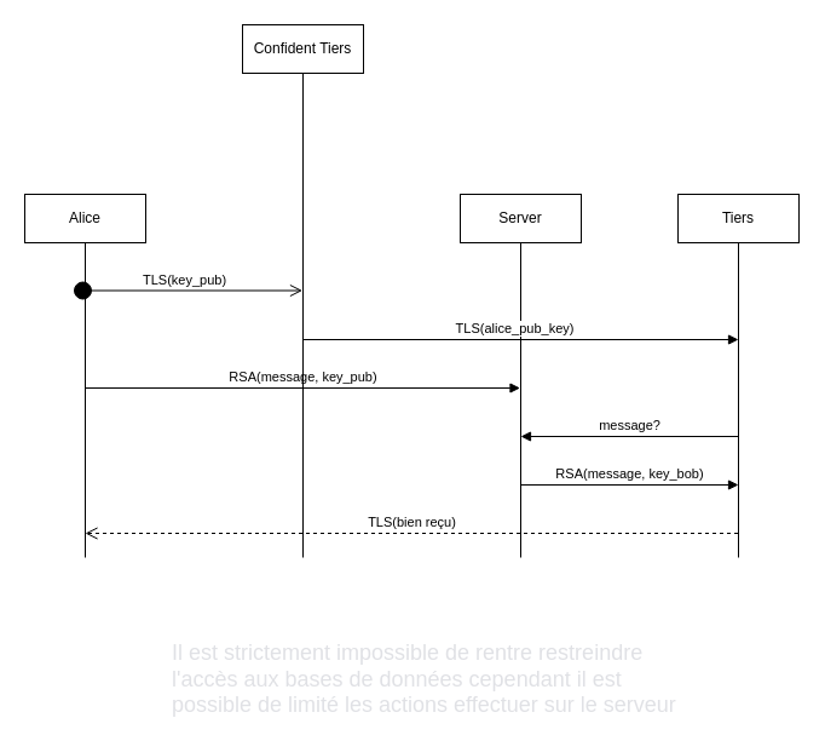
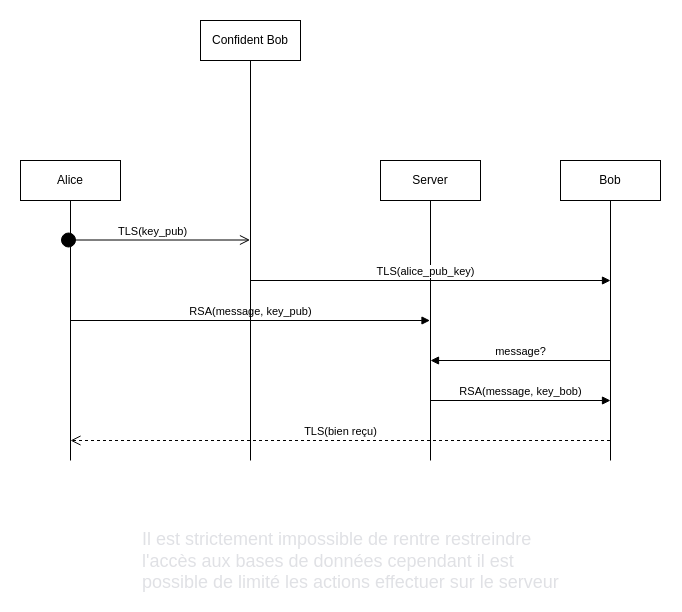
  <mxCell id="0" />
  <mxCell id="1" parent="0" />
  <mxCell id="2" value="TLS(bien reçu)" style="html=1;verticalAlign=bottom;endArrow=open;dashed=1;endSize=8;" parent="1" source="5" edge="1"><mxGeometry relative="1" as="geometry"><mxPoint x="670" y="440" as="sourcePoint" /><mxPoint x="70" y="440" as="targetPoint" /></mxGeometry></mxCell>
  <mxCell id="3" value="Server" style="shape=umlLifeline;perimeter=lifelinePerimeter;whiteSpace=wrap;html=1;container=1;collapsible=0;recursiveResize=0;outlineConnect=0;lifelineDashed=0;" parent="1" vertex="1"><mxGeometry x="380" y="160" width="100" height="300" as="geometry" /></mxCell>
  <mxCell id="4" value="Alice" style="shape=umlLifeline;perimeter=lifelinePerimeter;whiteSpace=wrap;html=1;container=1;collapsible=0;recursiveResize=0;outlineConnect=0;lifelineDashed=0;" parent="1" vertex="1"><mxGeometry x="20" y="160" width="100" height="300" as="geometry" /></mxCell>
- <mxCell id="5" value="Tiers" style="shape=umlLifeline;perimeter=lifelinePerimeter;whiteSpace=wrap;html=1;container=1;collapsible=0;recursiveResize=0;outlineConnect=0;lifelineDashed=0;" parent="1" vertex="1"><mxGeometry x="560" y="160" width="100" height="300" as="geometry" /></mxCell>
+ <mxCell id="5" value="Bob" style="shape=umlLifeline;perimeter=lifelinePerimeter;whiteSpace=wrap;html=1;container=1;collapsible=0;recursiveResize=0;outlineConnect=0;lifelineDashed=0;" parent="1" vertex="1"><mxGeometry x="560" y="160" width="100" height="300" as="geometry" /></mxCell>
  <mxCell id="6" value="message?" style="html=1;verticalAlign=bottom;endArrow=block;" parent="5" edge="1"><mxGeometry x="-0.002" width="80" relative="1" as="geometry"><mxPoint x="50" y="200" as="sourcePoint" /><mxPoint x="-130" y="200" as="targetPoint" /><mxPoint as="offset" /></mxGeometry></mxCell>
  <mxCell id="7" value="TLS(key_pub)" style="html=1;verticalAlign=bottom;startArrow=circle;startFill=1;endArrow=open;startSize=6;endSize=8;" parent="1" target="11" edge="1"><mxGeometry x="-0.029" width="80" relative="1" as="geometry"><mxPoint x="60" y="239.5" as="sourcePoint" /><mxPoint x="190" y="200" as="targetPoint" /><mxPoint as="offset" /></mxGeometry></mxCell>
  <mxCell id="8" value="TLS(alice_pub_key)" style="html=1;verticalAlign=bottom;endArrow=block;" parent="1" edge="1"><mxGeometry x="-0.03" width="80" relative="1" as="geometry"><mxPoint x="250" y="280" as="sourcePoint" /><mxPoint x="610" y="280" as="targetPoint" /><mxPoint as="offset" /></mxGeometry></mxCell>
  <mxCell id="9" value="RSA(message, key_pub)" style="html=1;verticalAlign=bottom;endArrow=block;" parent="1" target="3" edge="1"><mxGeometry width="80" relative="1" as="geometry"><mxPoint x="70" y="320" as="sourcePoint" /><mxPoint x="390" y="320" as="targetPoint" /></mxGeometry></mxCell>
  <mxCell id="10" value="RSA(message, key_bob)" style="html=1;verticalAlign=bottom;endArrow=block;" parent="1" edge="1"><mxGeometry width="80" relative="1" as="geometry"><mxPoint x="430" y="400" as="sourcePoint" /><mxPoint x="610" y="400" as="targetPoint" /></mxGeometry></mxCell>
- <mxCell id="11" value="Confident Tiers" style="shape=umlLifeline;perimeter=lifelinePerimeter;whiteSpace=wrap;html=1;container=1;collapsible=0;recursiveResize=0;outlineConnect=0;lifelineDashed=0;" parent="1" vertex="1"><mxGeometry x="200" y="20" width="100" height="440" as="geometry" /></mxCell>
+ <mxCell id="11" value="Confident Bob" style="shape=umlLifeline;perimeter=lifelinePerimeter;whiteSpace=wrap;html=1;container=1;collapsible=0;recursiveResize=0;outlineConnect=0;lifelineDashed=0;" parent="1" vertex="1"><mxGeometry x="200" y="20" width="100" height="440" as="geometry" /></mxCell>
  <mxCell id="12" value="&lt;p&gt;&lt;span style=&quot;color: rgb(224, 225, 229); font-style: normal; font-variant-ligatures: normal; font-variant-caps: normal; font-weight: 400; letter-spacing: normal; orphans: 2; text-align: left; text-indent: 0px; text-transform: none; widows: 2; word-spacing: 0px; -webkit-text-stroke-width: 0px; text-decoration-thickness: initial; text-decoration-style: initial; text-decoration-color: initial; float: none; display: inline !important;&quot;&gt;&lt;font style=&quot;font-size: 18px;&quot;&gt;Il est strictement impossible de rentre restreindre l'accès  aux bases de données cependant il est possible de limité les actions effectuer sur le serveur&lt;/font&gt;&lt;/span&gt;&lt;/p&gt;" style="text;whiteSpace=wrap;html=1;" vertex="1" parent="1"><mxGeometry x="140" y="510" width="430" height="80" as="geometry" /></mxCell>
